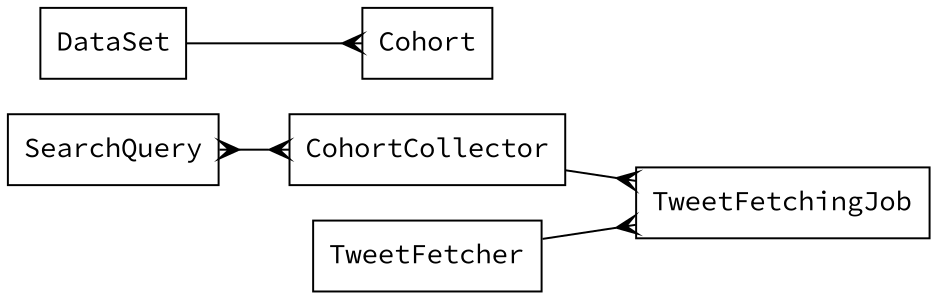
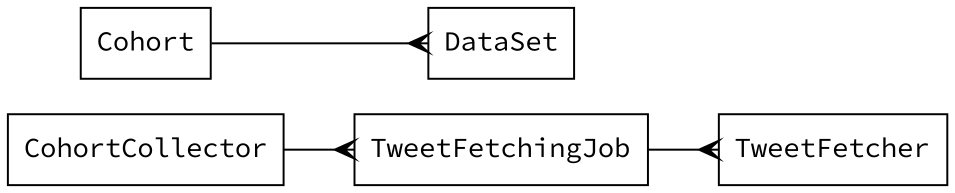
  digraph {
    concentrate=true
    fontname="Source Code Pro"
    rankdir=LR
    node [fontname="Source Code Pro" shape=box]
    edge [arrowhead=crow fontname="Source Code Pro"]
-   SearchQuery
    CohortCollector
    TweetFetchingJob
    Cohort
    DataSet
    TweetFetcher
-   SearchQuery -> CohortCollector
-   CohortCollector -> SearchQuery
    CohortCollector -> TweetFetchingJob
-   DataSet -> Cohort
-   TweetFetcher -> TweetFetchingJob
+   Cohort -> DataSet
+   TweetFetchingJob -> TweetFetcher
  }
